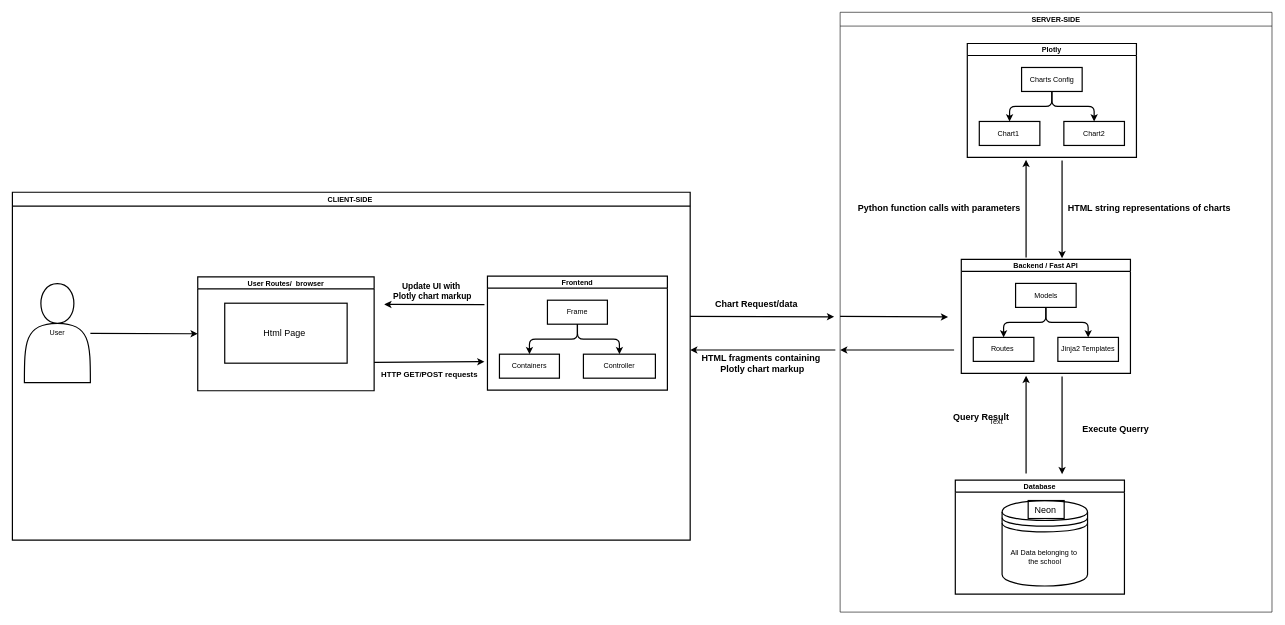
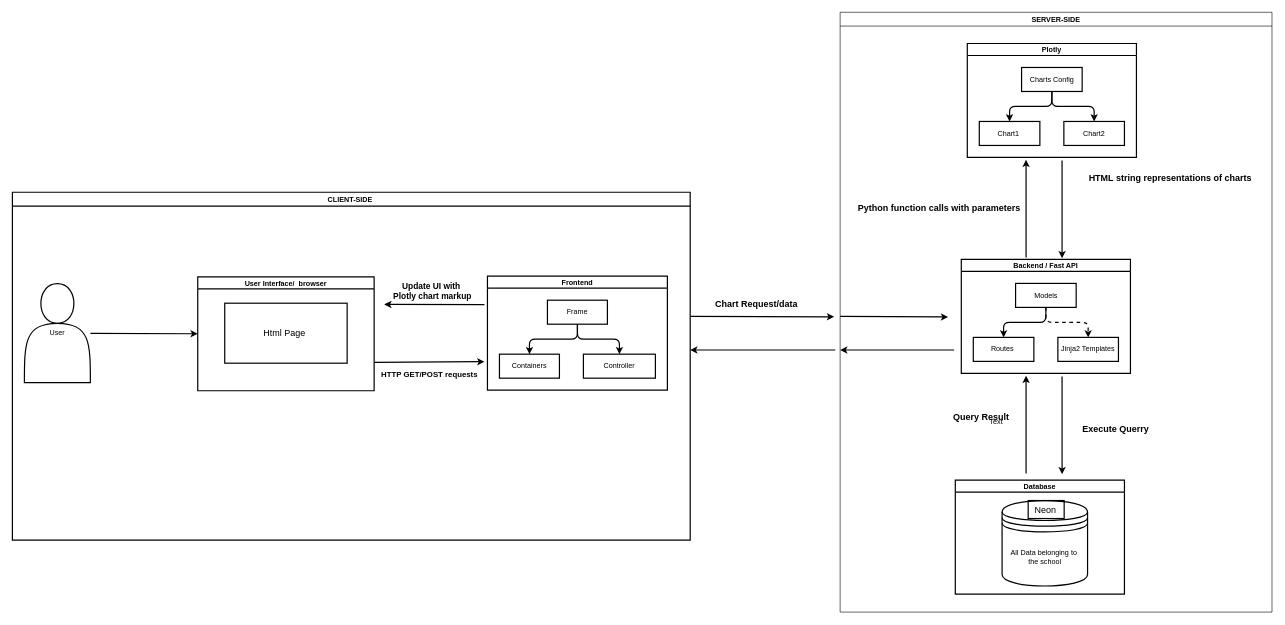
  <mxCell id="0" />
  <mxCell id="1" parent="0" />
  <mxCell id="2" style="edgeStyle=none;html=1;entryX=0;entryY=0.5;entryDx=0;entryDy=0;strokeColor=light-dark(#000000,#000000);strokeWidth=2;" parent="1" target="33" edge="1"><mxGeometry relative="1" as="geometry"><mxPoint x="150" y="555.235" as="sourcePoint" /></mxGeometry></mxCell>
  <mxCell id="3" value="User" style="shape=actor;whiteSpace=wrap;html=1;fillColor=light-dark(#FFFFFF,#000000);strokeColor=light-dark(#000000,#000000);strokeWidth=2;" parent="1" vertex="1"><mxGeometry x="40" y="472.5" width="110" height="165" as="geometry" /></mxCell>
  <mxCell id="4" style="edgeStyle=none;html=1;exitX=1;exitY=0.5;exitDx=0;exitDy=0;strokeColor=light-dark(#000000,#000000);strokeWidth=2;" parent="1" edge="1"><mxGeometry relative="1" as="geometry"><mxPoint x="1390" y="527.667" as="targetPoint" /><mxPoint x="1150" y="527" as="sourcePoint" /></mxGeometry></mxCell>
  <mxCell id="5" style="edgeStyle=none;html=1;exitX=0;exitY=0.25;exitDx=0;exitDy=0;fontColor=light-dark(#000000,#000000);strokeColor=light-dark(#000000,#000000);strokeWidth=2;" parent="1" edge="1"><mxGeometry relative="1" as="geometry"><mxPoint x="640" y="507" as="targetPoint" /><mxPoint x="807" y="507.5" as="sourcePoint" /></mxGeometry></mxCell>
  <mxCell id="6" value="Frontend" style="swimlane;startSize=20;horizontal=1;childLayout=treeLayout;horizontalTree=0;sortEdges=1;resizable=0;containerType=tree;fontSize=12;fillColor=light-dark(#FFFFFF,#000000);fontColor=light-dark(#000000,#FFFFFF);strokeColor=light-dark(#000000,#000000);strokeWidth=2;" parent="1" vertex="1"><mxGeometry x="812" y="460" width="300" height="190" as="geometry" /></mxCell>
  <mxCell id="7" value="&lt;font style=&quot;color: light-dark(rgb(0, 0, 0), rgb(255, 255, 255));&quot;&gt;Frame&lt;/font&gt;" style="whiteSpace=wrap;html=1;fillColor=light-dark(#FFFFFF,#000000);fontColor=light-dark(#000000,#000000);strokeColor=light-dark(#000000,#000000);strokeWidth=2;" parent="6" vertex="1"><mxGeometry x="100" y="40" width="100" height="40" as="geometry" /></mxCell>
  <mxCell id="8" value="&lt;span&gt;&lt;font style=&quot;color: light-dark(rgb(0, 0, 0), rgb(255, 255, 255));&quot;&gt;Containers&lt;/font&gt;&lt;/span&gt;" style="whiteSpace=wrap;html=1;fillColor=light-dark(#FFFFFF,#000000);fontColor=light-dark(#000000,#000000);strokeColor=light-dark(#000000,#000000);strokeWidth=2;" parent="6" vertex="1"><mxGeometry x="20" y="130" width="100" height="40" as="geometry" /></mxCell>
  <mxCell id="9" value="" style="edgeStyle=elbowEdgeStyle;elbow=vertical;html=1;rounded=1;curved=0;sourcePerimeterSpacing=0;targetPerimeterSpacing=0;startSize=6;endSize=6;fontColor=light-dark(#000000,#000000);strokeColor=light-dark(#000000,#000000);strokeWidth=2;" parent="6" source="7" target="8" edge="1"><mxGeometry relative="1" as="geometry" /></mxCell>
  <mxCell id="10" value="&lt;font style=&quot;color: light-dark(rgb(0, 0, 0), rgb(255, 255, 255));&quot;&gt;Controller&lt;/font&gt;" style="whiteSpace=wrap;html=1;fillColor=light-dark(#FFFFFF,#000000);fontColor=light-dark(#000000,#000000);strokeColor=light-dark(#000000,#000000);strokeWidth=2;" parent="6" vertex="1"><mxGeometry x="160" y="130" width="120" height="40" as="geometry" /></mxCell>
  <mxCell id="11" value="" style="edgeStyle=elbowEdgeStyle;elbow=vertical;html=1;rounded=1;curved=0;sourcePerimeterSpacing=0;targetPerimeterSpacing=0;startSize=6;endSize=6;fontColor=light-dark(#000000,#000000);strokeColor=light-dark(#000000,#000000);strokeWidth=2;" parent="6" source="7" target="10" edge="1"><mxGeometry relative="1" as="geometry" /></mxCell>
  <mxCell id="12" style="edgeStyle=none;html=1;strokeColor=light-dark(#000000,#000000);strokeWidth=2;" parent="1" edge="1"><mxGeometry relative="1" as="geometry"><mxPoint x="1150" y="583" as="targetPoint" /><mxPoint x="1392" y="583" as="sourcePoint" /></mxGeometry></mxCell>
  <mxCell id="13" value="Backend / Fast API" style="swimlane;startSize=20;horizontal=1;childLayout=treeLayout;horizontalTree=0;sortEdges=1;resizable=0;containerType=tree;fontSize=12;fillColor=light-dark(#FFFFFF,#000000);fontColor=light-dark(#000000,#FFFFFF);strokeColor=light-dark(#000000,#000000);strokeWidth=2;" parent="1" vertex="1"><mxGeometry x="1602" y="432" width="282" height="190" as="geometry" /></mxCell>
  <mxCell id="14" value="&lt;font style=&quot;color: light-dark(rgb(0, 0, 0), rgb(255, 255, 255));&quot;&gt;Models&lt;/font&gt;" style="whiteSpace=wrap;html=1;fillColor=light-dark(#FFFFFF,#000000);fontColor=light-dark(#000000,#000000);strokeColor=light-dark(#000000,#000000);strokeWidth=2;" parent="13" vertex="1"><mxGeometry x="90.5" y="40" width="101" height="40" as="geometry" /></mxCell>
  <mxCell id="15" value="&lt;font style=&quot;color: light-dark(rgb(0, 0, 0), rgb(255, 255, 255));&quot;&gt;Routes&amp;nbsp;&lt;/font&gt;" style="whiteSpace=wrap;html=1;fillColor=light-dark(#FFFFFF,#000000);fontColor=light-dark(#000000,#000000);strokeColor=light-dark(#000000,#000000);strokeWidth=2;" parent="13" vertex="1"><mxGeometry x="20" y="130" width="101" height="40" as="geometry" /></mxCell>
  <mxCell id="16" value="" style="edgeStyle=elbowEdgeStyle;elbow=vertical;html=1;rounded=1;curved=0;sourcePerimeterSpacing=0;targetPerimeterSpacing=0;startSize=6;endSize=6;fontColor=light-dark(#000000,#000000);strokeColor=light-dark(#000000,#000000);strokeWidth=2;" parent="13" source="14" target="15" edge="1"><mxGeometry relative="1" as="geometry" /></mxCell>
  <mxCell id="17" value="&lt;font style=&quot;color: light-dark(rgb(0, 0, 0), rgb(255, 255, 255));&quot;&gt;Jinja2 Templates&lt;/font&gt;" style="whiteSpace=wrap;html=1;fillColor=light-dark(#FFFFFF,#000000);fontColor=light-dark(#000000,#000000);strokeColor=light-dark(#000000,#000000);strokeWidth=2;" parent="13" vertex="1"><mxGeometry x="161" y="130" width="101" height="40" as="geometry" /></mxCell>
- <mxCell id="18" value="" style="edgeStyle=elbowEdgeStyle;elbow=vertical;html=1;rounded=1;curved=0;sourcePerimeterSpacing=0;targetPerimeterSpacing=0;startSize=6;endSize=6;fontColor=light-dark(#000000,#000000);strokeColor=light-dark(#000000,#000000);strokeWidth=2;" parent="13" source="14" target="17" edge="1"><mxGeometry relative="1" as="geometry" /></mxCell>
+ <mxCell id="18" value="" style="edgeStyle=elbowEdgeStyle;elbow=vertical;html=1;rounded=1;curved=0;sourcePerimeterSpacing=0;targetPerimeterSpacing=0;startSize=6;endSize=6;fontColor=light-dark(#000000,#000000);strokeColor=light-dark(#000000,#000000);strokeWidth=2;dashed=1;" parent="13" source="14" target="17" edge="1"><mxGeometry relative="1" as="geometry" /></mxCell>
  <mxCell id="19" value="Database" style="swimlane;startSize=20;horizontal=1;childLayout=treeLayout;horizontalTree=0;sortEdges=1;resizable=0;containerType=tree;fontSize=12;fillColor=light-dark(#FFFFFF,#000000);fontColor=light-dark(#000000,#FFFFFF);strokeColor=light-dark(#000000,#000000);strokeWidth=2;" parent="1" vertex="1"><mxGeometry x="1592" y="800" width="282" height="190" as="geometry" /></mxCell>
  <mxCell id="20" value="&lt;font style=&quot;color: light-dark(rgb(0, 0, 0), rgb(255, 255, 255));&quot;&gt;All Data belonging to&amp;nbsp;&lt;/font&gt;&lt;div&gt;&lt;font style=&quot;color: light-dark(rgb(0, 0, 0), rgb(255, 255, 255));&quot;&gt;the school&lt;/font&gt;&lt;/div&gt;" style="shape=datastore;whiteSpace=wrap;html=1;fillColor=light-dark(#FFFFFF,#000000);fontColor=light-dark(#000000,#000000);strokeColor=light-dark(#000000,#FFFFFF);strokeWidth=2;" parent="19" vertex="1"><mxGeometry x="78" y="34" width="142.5" height="142.5" as="geometry" /></mxCell>
  <mxCell id="21" value="&lt;font style=&quot;color: light-dark(rgb(0, 0, 0), rgb(255, 255, 255));&quot;&gt;Neon&amp;nbsp;&lt;/font&gt;" style="text;html=1;align=center;verticalAlign=middle;resizable=0;points=[];autosize=1;strokeColor=light-dark(#000000,#000000);fillColor=none;fontSize=15;fontColor=light-dark(#000000,#000000);strokeWidth=2;" parent="19" vertex="1"><mxGeometry x="121.5" y="34" width="60" height="30" as="geometry" /></mxCell>
  <mxCell id="22" value="Plotly" style="swimlane;startSize=20;horizontal=1;childLayout=treeLayout;horizontalTree=0;sortEdges=1;resizable=0;containerType=tree;fontSize=12;fillColor=light-dark(#FFFFFF,#000000);fontColor=light-dark(#000000,#FFFFFF);strokeColor=light-dark(#000000,#000000);strokeWidth=2;" parent="1" vertex="1"><mxGeometry x="1612" y="72" width="282" height="190" as="geometry" /></mxCell>
  <mxCell id="23" value="&lt;font style=&quot;color: light-dark(rgb(0, 0, 0), rgb(255, 255, 255));&quot;&gt;Charts Config&lt;/font&gt;" style="whiteSpace=wrap;html=1;fillColor=light-dark(#FFFFFF,#000000);fontColor=light-dark(#000000,#000000);strokeColor=light-dark(#000000,#000000);strokeWidth=2;" parent="22" vertex="1"><mxGeometry x="90.5" y="40" width="101" height="40" as="geometry" /></mxCell>
  <mxCell id="24" value="&lt;font style=&quot;color: light-dark(rgb(0, 0, 0), rgb(255, 255, 255));&quot;&gt;Chart1&amp;nbsp;&lt;/font&gt;" style="whiteSpace=wrap;html=1;fillColor=light-dark(#FFFFFF,#000000);fontColor=light-dark(#000000,#000000);strokeColor=light-dark(#000000,#000000);strokeWidth=2;" parent="22" vertex="1"><mxGeometry x="20" y="130" width="101" height="40" as="geometry" /></mxCell>
  <mxCell id="25" value="" style="edgeStyle=elbowEdgeStyle;elbow=vertical;html=1;rounded=1;curved=0;sourcePerimeterSpacing=0;targetPerimeterSpacing=0;startSize=6;endSize=6;fontColor=light-dark(#000000,#000000);strokeColor=light-dark(#000000,#000000);strokeWidth=2;" parent="22" source="23" target="24" edge="1"><mxGeometry relative="1" as="geometry" /></mxCell>
  <mxCell id="26" value="&lt;span&gt;&lt;font style=&quot;color: light-dark(rgb(0, 0, 0), rgb(255, 255, 255));&quot;&gt;Chart2&lt;/font&gt;&lt;/span&gt;" style="whiteSpace=wrap;html=1;fillColor=light-dark(#FFFFFF,#000000);fontColor=light-dark(#000000,#000000);strokeColor=light-dark(#000000,#000000);strokeWidth=2;" parent="22" vertex="1"><mxGeometry x="161" y="130" width="101" height="40" as="geometry" /></mxCell>
  <mxCell id="27" value="" style="edgeStyle=elbowEdgeStyle;elbow=vertical;html=1;rounded=1;curved=0;sourcePerimeterSpacing=0;targetPerimeterSpacing=0;startSize=6;endSize=6;fontColor=light-dark(#000000,#000000);strokeColor=light-dark(#000000,#000000);strokeWidth=2;" parent="22" source="23" target="26" edge="1"><mxGeometry relative="1" as="geometry" /></mxCell>
  <mxCell id="28" value="" style="endArrow=classic;html=1;fontColor=light-dark(#000000,#000000);strokeColor=light-dark(#000000,#000000);strokeWidth=2;" parent="1" edge="1"><mxGeometry width="50" height="50" relative="1" as="geometry"><mxPoint x="1770" y="267" as="sourcePoint" /><mxPoint x="1770" y="430" as="targetPoint" /></mxGeometry></mxCell>
  <mxCell id="29" value="" style="endArrow=classic;html=1;fontColor=light-dark(#000000,#000000);strokeColor=light-dark(#000000,#000000);strokeWidth=2;" parent="1" edge="1"><mxGeometry width="50" height="50" relative="1" as="geometry"><mxPoint x="1710" y="429" as="sourcePoint" /><mxPoint x="1710" y="266" as="targetPoint" /></mxGeometry></mxCell>
  <mxCell id="30" value="" style="endArrow=classic;html=1;fontColor=light-dark(#000000,#000000);strokeColor=light-dark(#000000,#000000);strokeWidth=2;" parent="1" edge="1"><mxGeometry width="50" height="50" relative="1" as="geometry"><mxPoint x="1770" y="627" as="sourcePoint" /><mxPoint x="1770" y="790" as="targetPoint" /></mxGeometry></mxCell>
  <mxCell id="31" value="" style="endArrow=classic;html=1;fontColor=light-dark(#000000,#000000);strokeColor=light-dark(#000000,#000000);strokeWidth=2;" parent="1" edge="1"><mxGeometry width="50" height="50" relative="1" as="geometry"><mxPoint x="1710" y="789" as="sourcePoint" /><mxPoint x="1710" y="626" as="targetPoint" /></mxGeometry></mxCell>
  <mxCell id="32" style="edgeStyle=none;html=1;exitX=1;exitY=0.75;exitDx=0;exitDy=0;entryX=0;entryY=0.75;entryDx=0;entryDy=0;fontColor=light-dark(#000000,#000000);strokeColor=light-dark(#000000,#000000);strokeWidth=2;" parent="1" source="33" edge="1"><mxGeometry relative="1" as="geometry"><mxPoint x="807" y="602.5" as="targetPoint" /></mxGeometry></mxCell>
- <mxCell id="33" value="User Routes/  browser" style="swimlane;startSize=20;horizontal=1;childLayout=treeLayout;horizontalTree=0;sortEdges=1;resizable=0;containerType=tree;fontSize=12;fillColor=light-dark(#FFFFFF,#000000);fontColor=light-dark(#000000,#FFFFFF);strokeColor=light-dark(#000000,#000000);strokeWidth=2;" parent="1" vertex="1"><mxGeometry x="329" y="461" width="294.08" height="190" as="geometry" /></mxCell>
+ <mxCell id="33" value="User Interface/  browser" style="swimlane;startSize=20;horizontal=1;childLayout=treeLayout;horizontalTree=0;sortEdges=1;resizable=0;containerType=tree;fontSize=12;fillColor=light-dark(#FFFFFF,#000000);fontColor=light-dark(#000000,#FFFFFF);strokeColor=light-dark(#000000,#000000);strokeWidth=2;" parent="1" vertex="1"><mxGeometry x="329" y="461" width="294.08" height="190" as="geometry" /></mxCell>
  <mxCell id="34" value="&lt;font style=&quot;font-size: 15px; color: light-dark(rgb(0, 0, 0), rgb(255, 255, 255));&quot;&gt;Html Page&amp;nbsp;&lt;/font&gt;" style="whiteSpace=wrap;html=1;fillColor=light-dark(#FFFFFF,#000000);fontColor=light-dark(#000000,#000000);strokeColor=light-dark(#000000,#000000);strokeWidth=2;" parent="33" vertex="1"><mxGeometry x="45" y="44" width="204.08" height="100" as="geometry" /></mxCell>
  <mxCell id="35" value="Chart Request/data" style="text;html=1;align=center;verticalAlign=middle;resizable=0;points=[];autosize=1;strokeColor=none;fillColor=none;fontSize=15;fontColor=light-dark(#000000,#000000);strokeWidth=0;fontFamily=Helvetica;fontStyle=1" parent="1" vertex="1"><mxGeometry x="1185" y="490" width="150" height="30" as="geometry" /></mxCell>
- <mxCell id="36" value="&lt;font style=&quot;color: light-dark(rgb(0, 0, 0), rgb(0, 0, 0));&quot;&gt;HTML fragments containing&amp;nbsp;&lt;/font&gt;&lt;div&gt;&lt;font style=&quot;color: light-dark(rgb(0, 0, 0), rgb(0, 0, 0));&quot;&gt;Plotly chart markup &lt;/font&gt;&lt;/div&gt;" style="text;html=1;align=center;verticalAlign=middle;resizable=0;points=[];autosize=1;strokeColor=none;fillColor=none;fontSize=15;fontColor=light-dark(#000000,#000000);strokeWidth=0;fontFamily=Helvetica;fontStyle=1" parent="1" vertex="1"><mxGeometry x="1165" y="580" width="210" height="50" as="geometry" /></mxCell>
  <mxCell id="37" value="Python function calls with parameters " style="text;html=1;align=center;verticalAlign=middle;resizable=0;points=[];autosize=1;strokeColor=none;fillColor=none;fontSize=15;fontColor=light-dark(#000000,#000000);strokeWidth=0;fontFamily=Helvetica;fontStyle=1" parent="1" vertex="1"><mxGeometry x="1430" y="330" width="270" height="30" as="geometry" /></mxCell>
- <mxCell id="38" value="HTML string representations of charts " style="text;html=1;align=center;verticalAlign=middle;resizable=0;points=[];autosize=1;strokeColor=none;fillColor=none;fontSize=15;fontColor=light-dark(#000000,#000000);strokeWidth=0;fontFamily=Helvetica;fontStyle=1" parent="1" vertex="1"><mxGeometry x="1780" y="330" width="270" height="30" as="geometry" /></mxCell>
+ <mxCell id="38" value="HTML string representations of charts " style="text;html=1;align=center;verticalAlign=middle;resizable=0;points=[];autosize=1;strokeColor=none;fillColor=none;fontSize=15;fontColor=light-dark(#000000,#000000);strokeWidth=0;fontFamily=Helvetica;fontStyle=1" parent="1" vertex="1"><mxGeometry x="1815" y="280" width="270" height="30" as="geometry" /></mxCell>
  <mxCell id="39" value="CLIENT-SIDE " style="swimlane;startSize=23;fillColor=light-dark(#FFFFFF,#000000);strokeColor=light-dark(#000000,#000000);strokeWidth=2;" parent="1" vertex="1"><mxGeometry x="20" y="320" width="1130" height="580" as="geometry" /></mxCell>
  <mxCell id="40" value="HTTP GET/POST requests " style="text;html=1;align=center;verticalAlign=middle;resizable=0;points=[];autosize=1;strokeColor=none;fillColor=none;fontSize=13;fontColor=light-dark(#000000,#000000);strokeWidth=0;fontStyle=1" parent="39" vertex="1"><mxGeometry x="605.08" y="287.5" width="180" height="30" as="geometry" /></mxCell>
  <mxCell id="41" value="&lt;font style=&quot;color: light-dark(rgb(0, 0, 0), rgb(0, 0, 0));&quot;&gt;Update UI with&amp;nbsp;&lt;/font&gt;&lt;div&gt;&lt;font style=&quot;color: light-dark(rgb(0, 0, 0), rgb(0, 0, 0));&quot;&gt;Plotly chart markup &lt;/font&gt;&lt;/div&gt;" style="text;html=1;align=center;verticalAlign=middle;resizable=0;points=[];autosize=1;strokeColor=none;fillColor=none;fontSize=14;fontColor=light-dark(#000000,#000000);strokeWidth=0;fontStyle=1" parent="39" vertex="1"><mxGeometry x="630" y="140" width="140" height="50" as="geometry" /></mxCell>
  <mxCell id="42" value="SERVER-SIDE" style="swimlane;startSize=23;fillColor=light-dark(#FFFFFF,#000000);fontColor=light-dark(#000000,#FFFFFF);strokeColor=light-dark(#000000,#000000);" parent="1" vertex="1"><mxGeometry x="1400" y="20" width="720" height="1000" as="geometry" /></mxCell>
  <mxCell id="43" value="Execute Querry" style="text;html=1;align=center;verticalAlign=middle;resizable=0;points=[];autosize=1;strokeColor=none;fillColor=none;fontSize=15;fontColor=light-dark(#000000,#000000);strokeWidth=0;fontFamily=Helvetica;fontStyle=1" parent="42" vertex="1"><mxGeometry x="393.5" y="680" width="130" height="30" as="geometry" /></mxCell>
  <mxCell id="44" value="Query Result" style="text;html=1;align=center;verticalAlign=middle;resizable=0;points=[];autosize=1;strokeColor=none;fillColor=none;fontSize=15;fontColor=light-dark(#000000,#000000);strokeWidth=0;fontFamily=Helvetica;fontStyle=1" vertex="1" parent="42"><mxGeometry x="180" y="660" width="110" height="30" as="geometry" /></mxCell>
  <mxCell id="45" style="edgeStyle=none;html=1;exitX=1;exitY=0.5;exitDx=0;exitDy=0;fontColor=light-dark(#000000,#000000);strokeColor=light-dark(#000000,#000000);strokeWidth=2;" parent="1" edge="1"><mxGeometry relative="1" as="geometry"><mxPoint x="1580" y="528" as="targetPoint" /><mxPoint x="1400" y="527" as="sourcePoint" /></mxGeometry></mxCell>
  <mxCell id="46" style="edgeStyle=none;html=1;fontColor=light-dark(#000000,#000000);strokeColor=light-dark(#000000,#000000);strokeWidth=2;" parent="1" edge="1"><mxGeometry relative="1" as="geometry"><mxPoint x="1400" y="583" as="targetPoint" /><mxPoint x="1590" y="583" as="sourcePoint" /></mxGeometry></mxCell>
  <mxCell id="47" value="Text" style="text;html=1;align=center;verticalAlign=middle;resizable=0;points=[];autosize=1;strokeColor=none;fillColor=none;" vertex="1" parent="1"><mxGeometry x="1635" y="688" width="50" height="30" as="geometry" /></mxCell>
